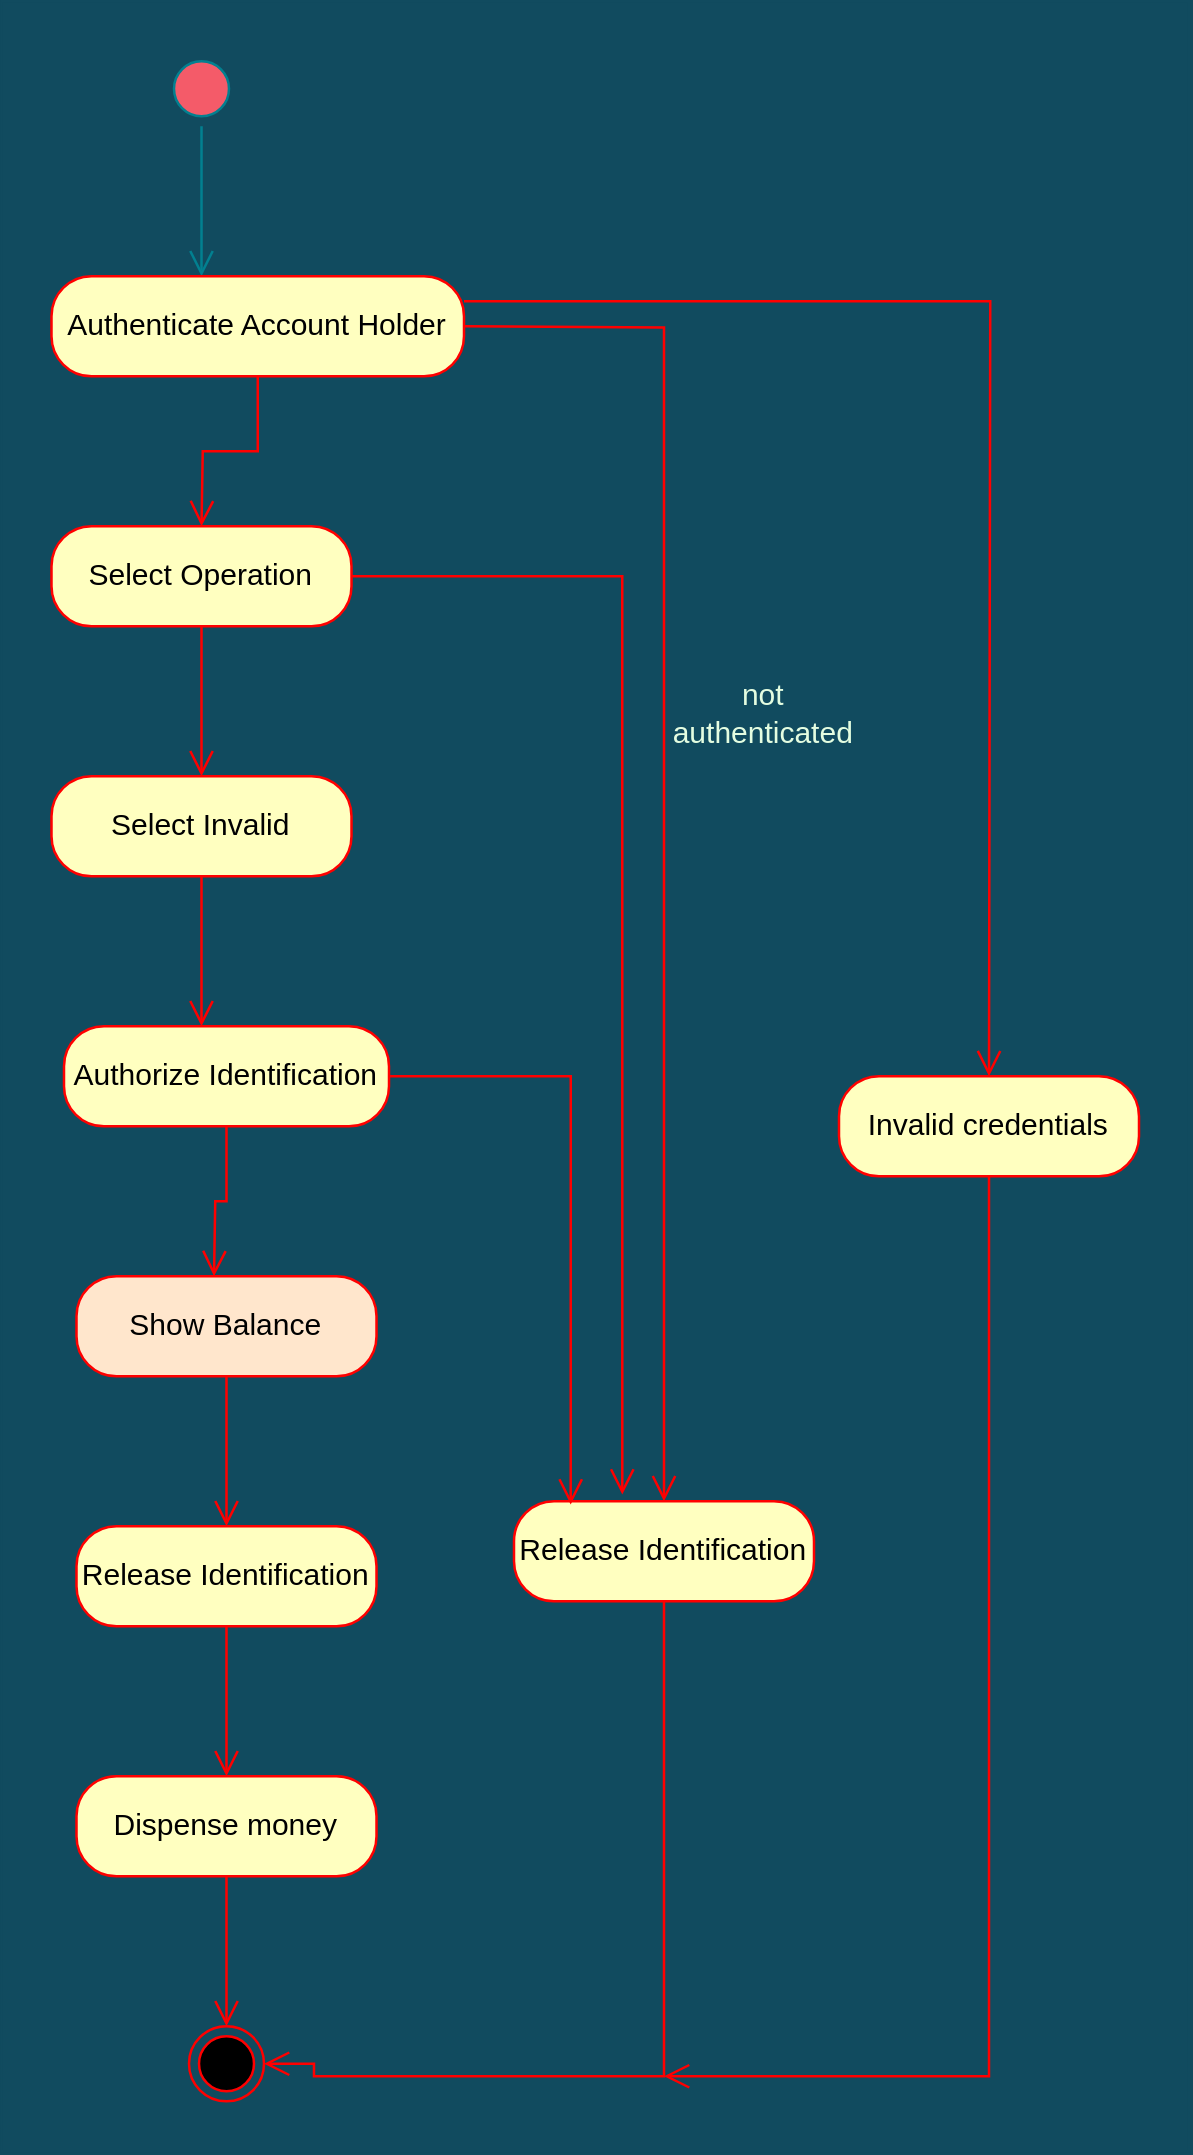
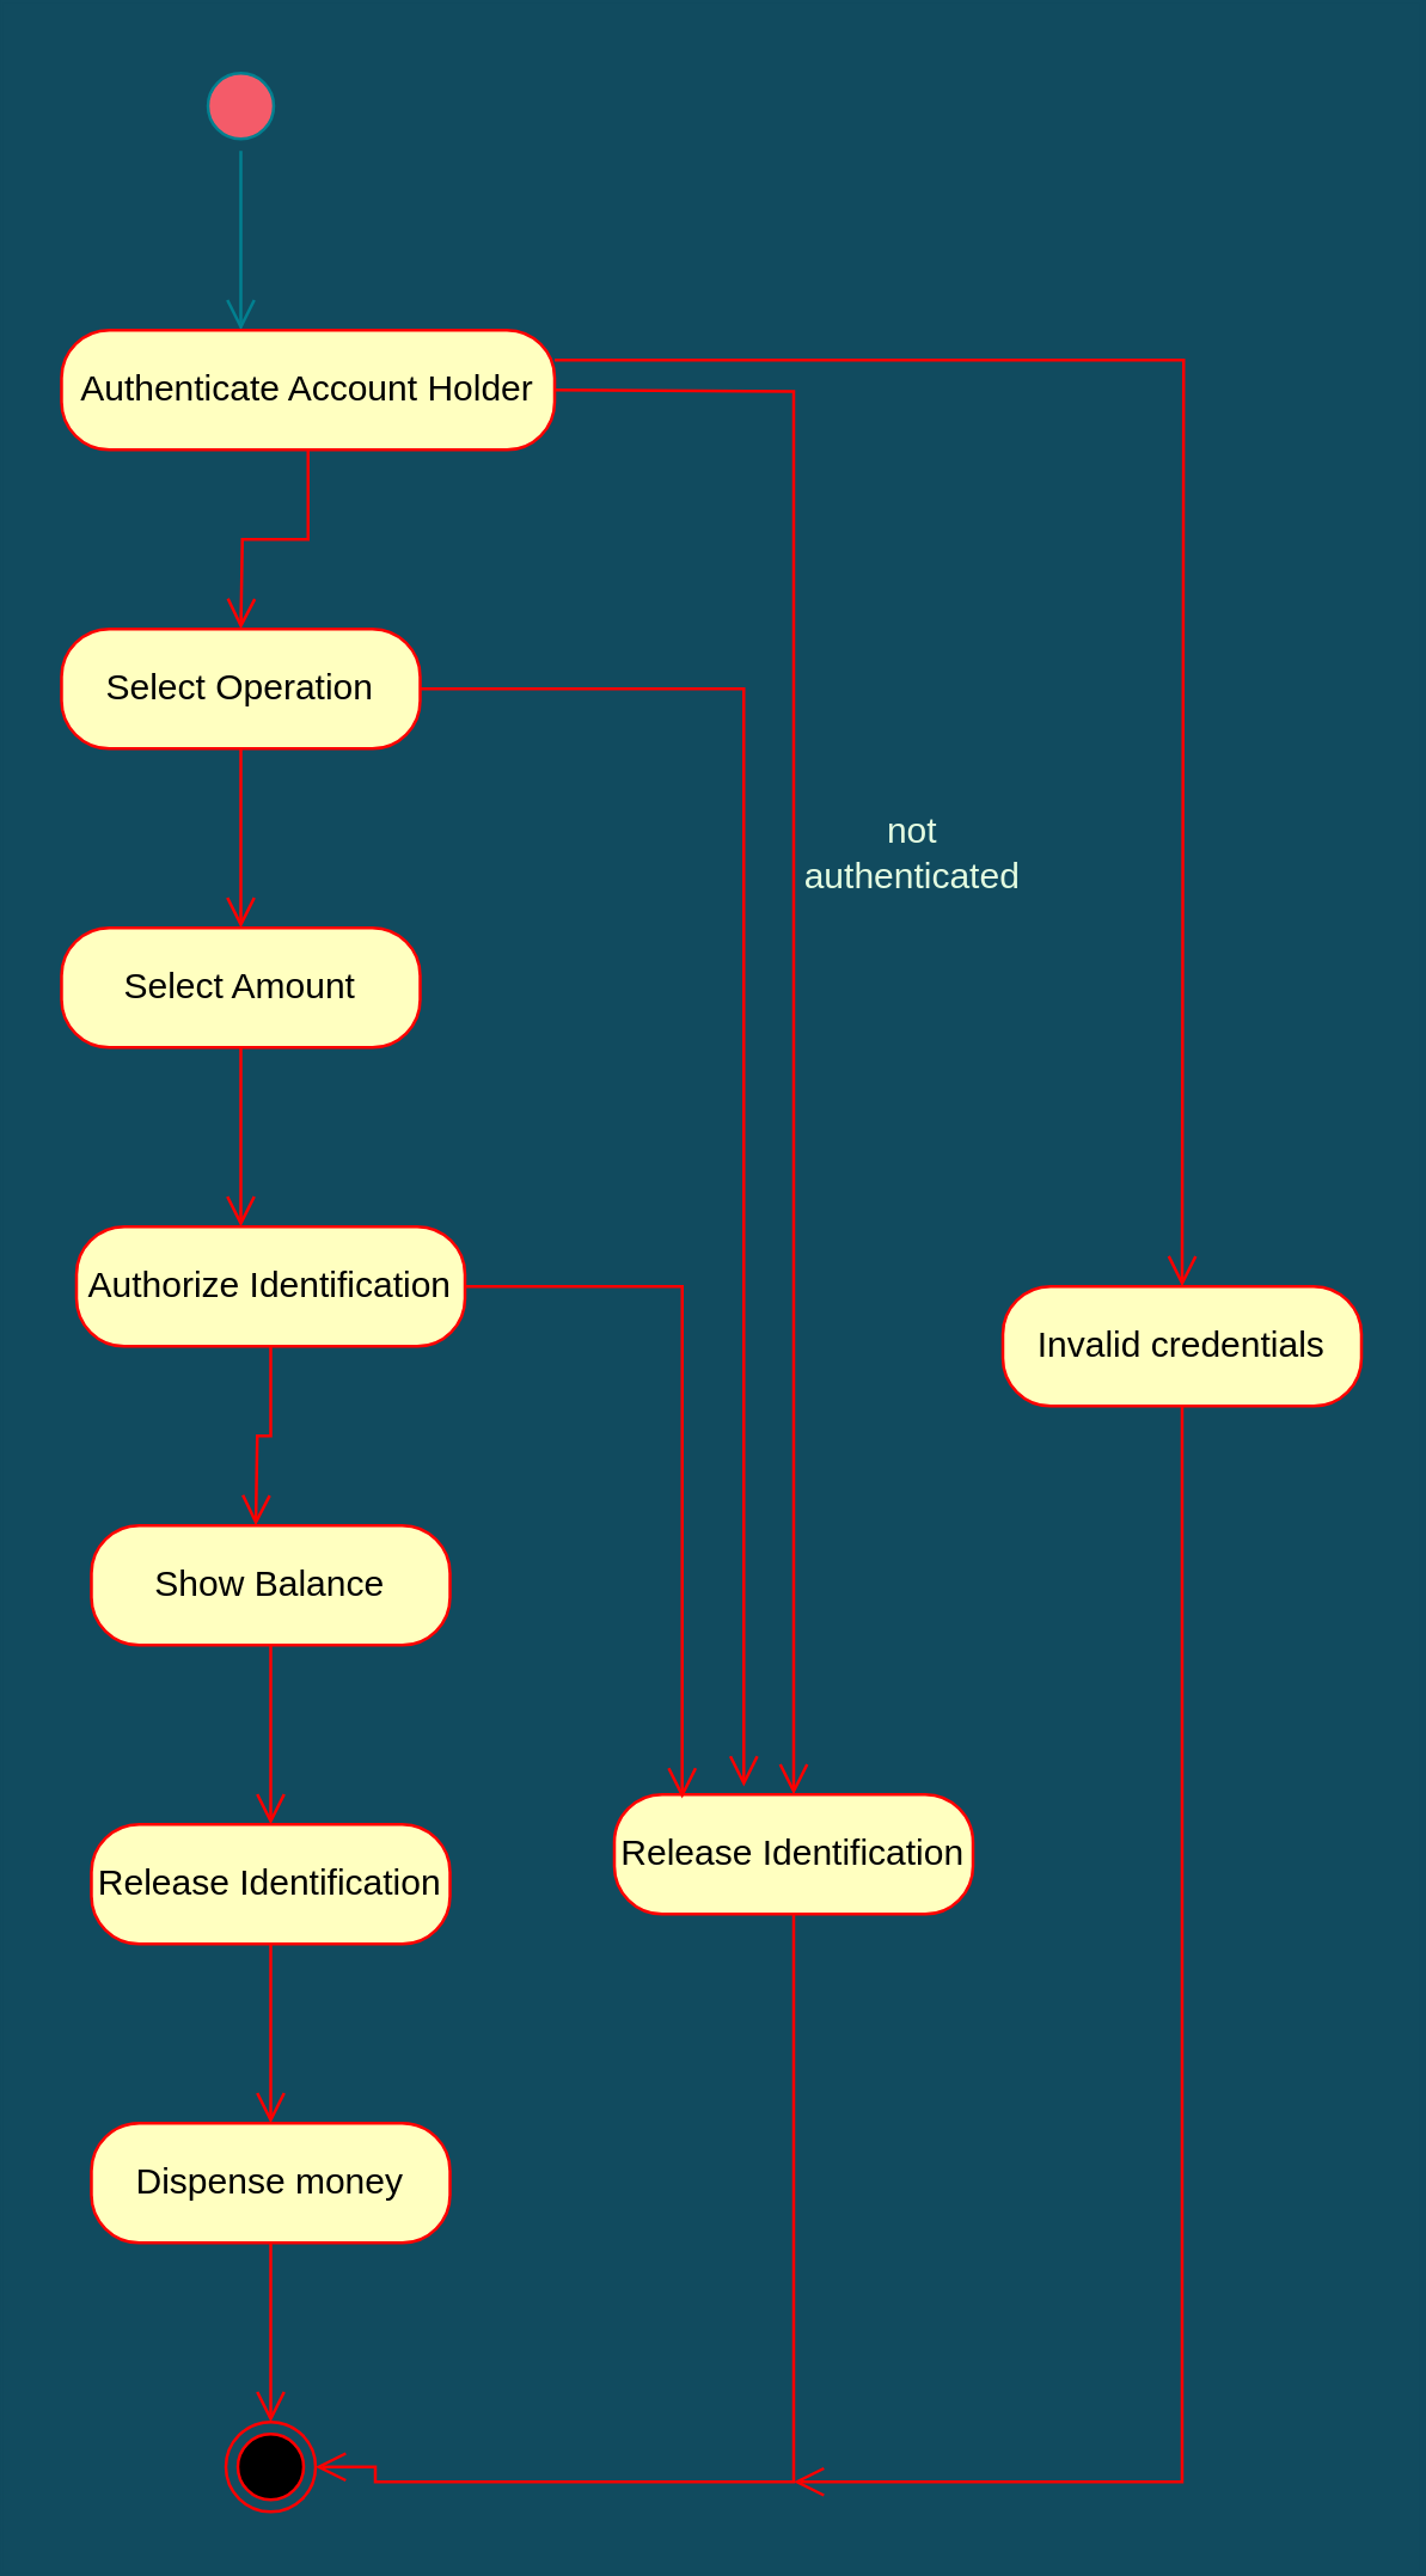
  <mxCell id="0" />
  <mxCell id="1" parent="0" />
  <mxCell id="2" value="" style="ellipse;html=1;shape=startState;fillColor=#F45B69;strokeColor=#028090;fontColor=#E4FDE1;" vertex="1" parent="1"><mxGeometry x="65" y="20" width="30" height="30" as="geometry" /></mxCell>
  <mxCell id="3" value="" style="edgeStyle=orthogonalEdgeStyle;html=1;verticalAlign=bottom;endArrow=open;endSize=8;strokeColor=#028090;rounded=0;labelBackgroundColor=#114B5F;fontColor=#E4FDE1;" edge="1" source="2" parent="1"><mxGeometry relative="1" as="geometry"><mxPoint x="80" y="110" as="targetPoint" /></mxGeometry></mxCell>
  <mxCell id="4" value="Authenticate Account Holder" style="rounded=1;whiteSpace=wrap;html=1;arcSize=40;fontColor=#000000;fillColor=#ffffc0;strokeColor=#ff0000;" vertex="1" parent="1"><mxGeometry x="20" y="110" width="165" height="40" as="geometry" /></mxCell>
  <mxCell id="5" value="" style="edgeStyle=orthogonalEdgeStyle;html=1;verticalAlign=bottom;endArrow=open;endSize=8;strokeColor=#ff0000;rounded=0;fontColor=#E4FDE1;fillColor=#F45B69;" edge="1" source="4" parent="1"><mxGeometry relative="1" as="geometry"><mxPoint x="80" y="210" as="targetPoint" /></mxGeometry></mxCell>
  <mxCell id="6" value="Select Operation" style="rounded=1;whiteSpace=wrap;html=1;arcSize=40;fontColor=#000000;fillColor=#ffffc0;strokeColor=#ff0000;" vertex="1" parent="1"><mxGeometry x="20" y="210" width="120" height="40" as="geometry" /></mxCell>
  <mxCell id="7" value="" style="edgeStyle=orthogonalEdgeStyle;html=1;verticalAlign=bottom;endArrow=open;endSize=8;strokeColor=#ff0000;rounded=0;fontColor=#E4FDE1;fillColor=#F45B69;" edge="1" source="6" parent="1"><mxGeometry relative="1" as="geometry"><mxPoint x="80" y="310" as="targetPoint" /></mxGeometry></mxCell>
- <mxCell id="8" value="Select Invalid" style="rounded=1;whiteSpace=wrap;html=1;arcSize=40;fontColor=#000000;fillColor=#ffffc0;strokeColor=#ff0000;" vertex="1" parent="1"><mxGeometry x="20" y="310" width="120" height="40" as="geometry" /></mxCell>
+ <mxCell id="8" value="Select Amount" style="rounded=1;whiteSpace=wrap;html=1;arcSize=40;fontColor=#000000;fillColor=#ffffc0;strokeColor=#ff0000;" vertex="1" parent="1"><mxGeometry x="20" y="310" width="120" height="40" as="geometry" /></mxCell>
  <mxCell id="9" value="" style="edgeStyle=orthogonalEdgeStyle;html=1;verticalAlign=bottom;endArrow=open;endSize=8;strokeColor=#ff0000;rounded=0;fontColor=#E4FDE1;fillColor=#F45B69;" edge="1" source="8" parent="1"><mxGeometry relative="1" as="geometry"><mxPoint x="80" y="410" as="targetPoint" /></mxGeometry></mxCell>
  <mxCell id="10" value="Authorize Identification" style="rounded=1;whiteSpace=wrap;html=1;arcSize=40;fontColor=#000000;fillColor=#ffffc0;strokeColor=#ff0000;" vertex="1" parent="1"><mxGeometry x="25" y="410" width="130" height="40" as="geometry" /></mxCell>
  <mxCell id="11" value="" style="edgeStyle=orthogonalEdgeStyle;html=1;verticalAlign=bottom;endArrow=open;endSize=8;strokeColor=#ff0000;rounded=0;fontColor=#E4FDE1;fillColor=#F45B69;" edge="1" source="10" parent="1"><mxGeometry relative="1" as="geometry"><mxPoint x="85" y="510" as="targetPoint" /></mxGeometry></mxCell>
- <mxCell id="12" value="Show Balance" style="rounded=1;whiteSpace=wrap;html=1;arcSize=40;fontColor=#000000;fillColor=#ffe6cc;strokeColor=#ff0000;" vertex="1" parent="1"><mxGeometry x="30" y="510" width="120" height="40" as="geometry" /></mxCell>
+ <mxCell id="12" value="Show Balance" style="rounded=1;whiteSpace=wrap;html=1;arcSize=40;fontColor=#000000;fillColor=#ffffc0;strokeColor=#ff0000;" vertex="1" parent="1"><mxGeometry x="30" y="510" width="120" height="40" as="geometry" /></mxCell>
  <mxCell id="13" value="" style="edgeStyle=orthogonalEdgeStyle;html=1;verticalAlign=bottom;endArrow=open;endSize=8;strokeColor=#ff0000;rounded=0;fontColor=#E4FDE1;fillColor=#F45B69;" edge="1" source="12" parent="1"><mxGeometry relative="1" as="geometry"><mxPoint x="90" y="610" as="targetPoint" /></mxGeometry></mxCell>
  <mxCell id="14" value="Release Identification" style="rounded=1;whiteSpace=wrap;html=1;arcSize=40;fontColor=#000000;fillColor=#ffffc0;strokeColor=#ff0000;" vertex="1" parent="1"><mxGeometry x="30" y="610" width="120" height="40" as="geometry" /></mxCell>
  <mxCell id="15" value="" style="edgeStyle=orthogonalEdgeStyle;html=1;verticalAlign=bottom;endArrow=open;endSize=8;strokeColor=#ff0000;rounded=0;fontColor=#E4FDE1;fillColor=#F45B69;" edge="1" source="14" parent="1"><mxGeometry relative="1" as="geometry"><mxPoint x="90" y="710" as="targetPoint" /></mxGeometry></mxCell>
  <mxCell id="16" value="Dispense money" style="rounded=1;whiteSpace=wrap;html=1;arcSize=40;fontColor=#000000;fillColor=#ffffc0;strokeColor=#ff0000;" vertex="1" parent="1"><mxGeometry x="30" y="710" width="120" height="40" as="geometry" /></mxCell>
  <mxCell id="17" value="" style="edgeStyle=orthogonalEdgeStyle;html=1;verticalAlign=bottom;endArrow=open;endSize=8;strokeColor=#ff0000;rounded=0;fontColor=#E4FDE1;fillColor=#F45B69;" edge="1" source="16" parent="1"><mxGeometry relative="1" as="geometry"><mxPoint x="90" y="810" as="targetPoint" /></mxGeometry></mxCell>
  <mxCell id="18" value="Release Identification" style="rounded=1;whiteSpace=wrap;html=1;arcSize=40;fontColor=#000000;fillColor=#ffffc0;strokeColor=#ff0000;" vertex="1" parent="1"><mxGeometry x="205" y="600" width="120" height="40" as="geometry" /></mxCell>
  <mxCell id="19" value="" style="edgeStyle=orthogonalEdgeStyle;html=1;verticalAlign=bottom;endArrow=open;endSize=8;strokeColor=#ff0000;rounded=0;fontColor=#E4FDE1;fillColor=#F45B69;entryX=1;entryY=0.5;entryDx=0;entryDy=0;" edge="1" source="18" parent="1" target="23"><mxGeometry relative="1" as="geometry"><mxPoint x="265" y="830" as="targetPoint" /><Array as="points"><mxPoint x="265" y="830" /><mxPoint x="125" y="830" /><mxPoint x="125" y="825" /></Array></mxGeometry></mxCell>
  <mxCell id="20" value="" style="edgeStyle=orthogonalEdgeStyle;html=1;verticalAlign=bottom;endArrow=open;endSize=8;strokeColor=#ff0000;rounded=0;fontColor=#E4FDE1;fillColor=#F45B69;exitX=1;exitY=0.5;exitDx=0;exitDy=0;entryX=0.189;entryY=0.033;entryDx=0;entryDy=0;entryPerimeter=0;" edge="1" source="10" parent="1" target="18"><mxGeometry relative="1" as="geometry"><mxPoint x="-140" y="610" as="targetPoint" /><mxPoint x="-140" y="550" as="sourcePoint" /></mxGeometry></mxCell>
  <mxCell id="21" value="" style="edgeStyle=orthogonalEdgeStyle;html=1;verticalAlign=bottom;endArrow=open;endSize=8;strokeColor=#ff0000;rounded=0;fontColor=#E4FDE1;fillColor=#F45B69;exitX=1;exitY=0.5;exitDx=0;exitDy=0;" edge="1" parent="1" target="18"><mxGeometry relative="1" as="geometry"><mxPoint x="257.68" y="301.32" as="targetPoint" /><mxPoint x="185" y="130" as="sourcePoint" /></mxGeometry></mxCell>
  <mxCell id="22" value="" style="edgeStyle=orthogonalEdgeStyle;html=1;verticalAlign=bottom;endArrow=open;endSize=8;strokeColor=#ff0000;rounded=0;fontColor=#E4FDE1;fillColor=#F45B69;exitX=1;exitY=0.5;exitDx=0;exitDy=0;entryX=0.361;entryY=-0.067;entryDx=0;entryDy=0;entryPerimeter=0;" edge="1" parent="1" source="6" target="18"><mxGeometry relative="1" as="geometry"><mxPoint x="237.68" y="611.32" as="targetPoint" /><mxPoint x="165" y="440" as="sourcePoint" /></mxGeometry></mxCell>
  <mxCell id="23" value="" style="ellipse;html=1;shape=endState;fillColor=#000000;strokeColor=#ff0000;fontColor=#E4FDE1;" vertex="1" parent="1"><mxGeometry x="75" y="810" width="30" height="30" as="geometry" /></mxCell>
  <mxCell id="24" value="" style="edgeStyle=orthogonalEdgeStyle;html=1;verticalAlign=bottom;endArrow=open;endSize=8;strokeColor=#ff0000;rounded=0;fontColor=#E4FDE1;fillColor=#F45B69;exitX=1;exitY=0.25;exitDx=0;exitDy=0;" edge="1" parent="1" source="4"><mxGeometry relative="1" as="geometry"><mxPoint x="395" y="430" as="targetPoint" /><mxPoint x="195" y="140" as="sourcePoint" /></mxGeometry></mxCell>
  <mxCell id="25" value="Invalid credentials" style="rounded=1;whiteSpace=wrap;html=1;arcSize=40;fontColor=#000000;fillColor=#ffffc0;strokeColor=#ff0000;" vertex="1" parent="1"><mxGeometry x="335" y="430" width="120" height="40" as="geometry" /></mxCell>
  <mxCell id="26" value="" style="edgeStyle=orthogonalEdgeStyle;html=1;verticalAlign=bottom;endArrow=open;endSize=8;strokeColor=#ff0000;rounded=0;fontColor=#E4FDE1;fillColor=#F45B69;exitX=0.5;exitY=1;exitDx=0;exitDy=0;" edge="1" source="25" parent="1"><mxGeometry relative="1" as="geometry"><mxPoint x="265" y="830" as="targetPoint" /><mxPoint x="450" y="660" as="sourcePoint" /><Array as="points"><mxPoint x="395" y="830" /></Array></mxGeometry></mxCell>
  <mxCell id="27" value="not&lt;br&gt;authenticated" style="text;html=1;strokeColor=none;fillColor=none;align=center;verticalAlign=middle;whiteSpace=wrap;rounded=0;fontColor=#E4FDE1;" vertex="1" parent="1"><mxGeometry x="275" y="245" width="60" height="80" as="geometry" /></mxCell>
